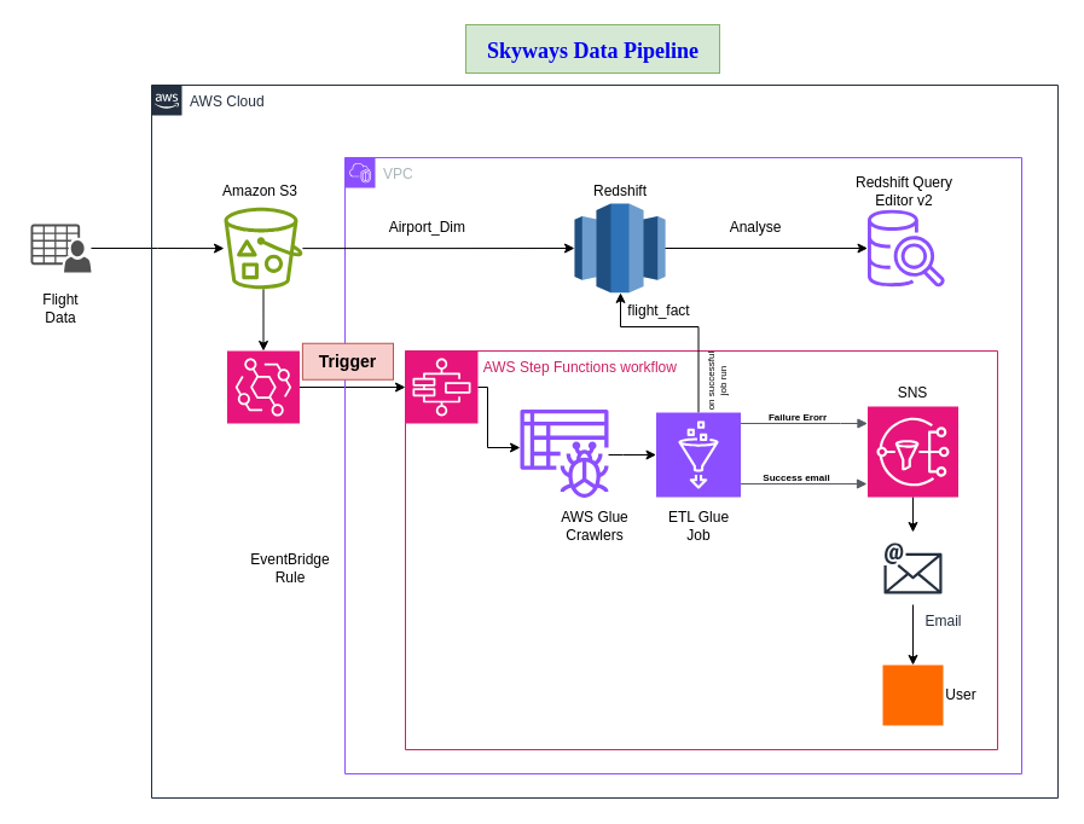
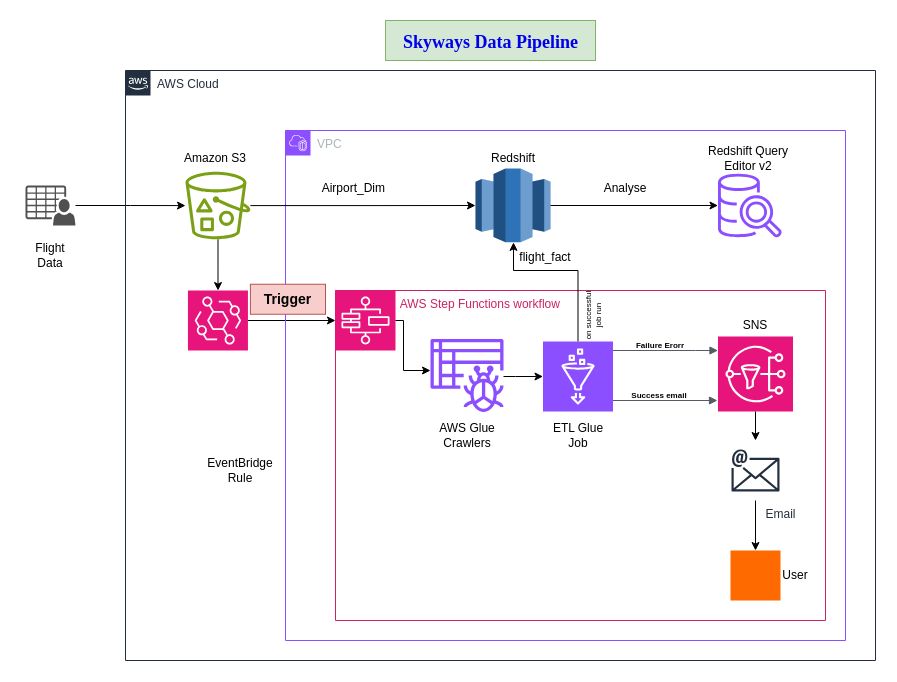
  <mxCell id="0" />
  <mxCell id="1" parent="0" />
  <mxCell id="2" value="" style="edgeStyle=orthogonalEdgeStyle;rounded=0;orthogonalLoop=1;jettySize=auto;html=1;" edge="1" parent="1" source="3" target="38"><mxGeometry relative="1" as="geometry"><mxPoint x="140" y="220" as="targetPoint" /></mxGeometry></mxCell>
  <mxCell id="3" value="" style="sketch=0;pointerEvents=1;shadow=0;dashed=0;html=1;strokeColor=none;fillColor=#505050;labelPosition=center;verticalLabelPosition=bottom;verticalAlign=top;outlineConnect=0;align=center;shape=mxgraph.office.users.csv_file;" vertex="1" parent="1"><mxGeometry x="25" y="185" width="50" height="40" as="geometry" /></mxCell>
  <mxCell id="4" value="" style="edgeStyle=orthogonalEdgeStyle;rounded=0;orthogonalLoop=1;jettySize=auto;html=1;" edge="1" parent="1" source="38" target="6"><mxGeometry relative="1" as="geometry" /></mxCell>
  <mxCell id="5" value="" style="edgeStyle=orthogonalEdgeStyle;rounded=0;orthogonalLoop=1;jettySize=auto;html=1;" edge="1" parent="1" source="6" target="8"><mxGeometry relative="1" as="geometry" /></mxCell>
  <mxCell id="6" value="" style="sketch=0;points=[[0,0,0],[0.25,0,0],[0.5,0,0],[0.75,0,0],[1,0,0],[0,1,0],[0.25,1,0],[0.5,1,0],[0.75,1,0],[1,1,0],[0,0.25,0],[0,0.5,0],[0,0.75,0],[1,0.25,0],[1,0.5,0],[1,0.75,0]];outlineConnect=0;fontColor=#232F3E;fillColor=#E7157B;strokeColor=#ffffff;dashed=0;verticalLabelPosition=bottom;verticalAlign=top;align=center;html=1;fontSize=12;fontStyle=0;aspect=fixed;shape=mxgraph.aws4.resourceIcon;resIcon=mxgraph.aws4.eventbridge;" vertex="1" parent="1"><mxGeometry x="187.45" y="290" width="60" height="60" as="geometry" /></mxCell>
  <mxCell id="7" value="&amp;nbsp; &amp;nbsp; &amp;nbsp; &amp;nbsp; &amp;nbsp; AWS Step Functions workflow" style="points=[[0,0],[0.25,0],[0.5,0],[0.75,0],[1,0],[1,0.25],[1,0.5],[1,0.75],[1,1],[0.75,1],[0.5,1],[0.25,1],[0,1],[0,0.75],[0,0.5],[0,0.25]];outlineConnect=0;gradientColor=none;html=1;whiteSpace=wrap;fontSize=12;fontStyle=0;container=1;pointerEvents=0;collapsible=0;recursiveResize=0;shape=mxgraph.aws4.group;grIcon=mxgraph.aws4.group_aws_step_functions_workflow;strokeColor=#CD2264;fillColor=none;verticalAlign=top;align=left;spacingLeft=30;fontColor=#CD2264;dashed=0;" vertex="1" parent="1"><mxGeometry x="335" y="290" width="490" height="330" as="geometry" /></mxCell>
  <mxCell id="8" value="" style="sketch=0;points=[[0,0,0],[0.25,0,0],[0.5,0,0],[0.75,0,0],[1,0,0],[0,1,0],[0.25,1,0],[0.5,1,0],[0.75,1,0],[1,1,0],[0,0.25,0],[0,0.5,0],[0,0.75,0],[1,0.25,0],[1,0.5,0],[1,0.75,0]];outlineConnect=0;fontColor=#232F3E;fillColor=#E7157B;strokeColor=#ffffff;dashed=0;verticalLabelPosition=bottom;verticalAlign=top;align=center;html=1;fontSize=12;fontStyle=0;aspect=fixed;shape=mxgraph.aws4.resourceIcon;resIcon=mxgraph.aws4.step_functions;" vertex="1" parent="7"><mxGeometry width="60" height="60" as="geometry" /></mxCell>
  <mxCell id="9" value="VPC" style="points=[[0,0],[0.25,0],[0.5,0],[0.75,0],[1,0],[1,0.25],[1,0.5],[1,0.75],[1,1],[0.75,1],[0.5,1],[0.25,1],[0,1],[0,0.75],[0,0.5],[0,0.25]];outlineConnect=0;gradientColor=none;html=1;whiteSpace=wrap;fontSize=12;fontStyle=0;container=1;pointerEvents=0;collapsible=0;recursiveResize=0;shape=mxgraph.aws4.group;grIcon=mxgraph.aws4.group_vpc2;strokeColor=#8C4FFF;fillColor=none;verticalAlign=top;align=left;spacingLeft=30;fontColor=#AAB7B8;dashed=0;" vertex="1" parent="1"><mxGeometry x="285" y="130" width="560" height="510" as="geometry" /></mxCell>
  <mxCell id="10" value="&lt;h3&gt;&lt;b&gt;Trigger&lt;/b&gt;&lt;/h3&gt;" style="text;html=1;align=center;verticalAlign=middle;whiteSpace=wrap;rounded=0;fillColor=#f8cecc;strokeColor=#b85450;" vertex="1" parent="9"><mxGeometry x="-35.1" y="153.75" width="75.1" height="30" as="geometry" /></mxCell>
  <mxCell id="11" value="AWS Cloud" style="points=[[0,0],[0.25,0],[0.5,0],[0.75,0],[1,0],[1,0.25],[1,0.5],[1,0.75],[1,1],[0.75,1],[0.5,1],[0.25,1],[0,1],[0,0.75],[0,0.5],[0,0.25]];outlineConnect=0;gradientColor=none;html=1;whiteSpace=wrap;fontSize=12;fontStyle=0;container=1;pointerEvents=0;collapsible=0;recursiveResize=0;shape=mxgraph.aws4.group;grIcon=mxgraph.aws4.group_aws_cloud_alt;strokeColor=#232F3E;fillColor=none;verticalAlign=top;align=left;spacingLeft=30;fontColor=#232F3E;dashed=0;" vertex="1" parent="1"><mxGeometry x="125" y="70" width="750" height="590" as="geometry" /></mxCell>
  <mxCell id="12" value="Amazon S3" style="text;html=1;align=center;verticalAlign=middle;whiteSpace=wrap;rounded=0;" vertex="1" parent="11"><mxGeometry x="54.9" y="73.13" width="70" height="30" as="geometry" /></mxCell>
  <mxCell id="13" value="EventBridge Rule" style="text;html=1;align=center;verticalAlign=middle;whiteSpace=wrap;rounded=0;" vertex="1" parent="11"><mxGeometry x="84.9" y="385" width="60" height="30" as="geometry" /></mxCell>
  <mxCell id="14" value="Redshift" style="text;html=1;align=center;verticalAlign=middle;whiteSpace=wrap;rounded=0;" vertex="1" parent="11"><mxGeometry x="357.5" y="73.13" width="60" height="30" as="geometry" /></mxCell>
  <mxCell id="15" value="Redshift Query Editor v2" style="text;html=1;align=center;verticalAlign=middle;whiteSpace=wrap;rounded=0;" vertex="1" parent="11"><mxGeometry x="577.5" y="73.13" width="90" height="30" as="geometry" /></mxCell>
- <mxCell id="16" value="AWS Glue Crawlers" style="text;html=1;align=center;verticalAlign=middle;whiteSpace=wrap;rounded=0;" vertex="1" parent="11"><mxGeometry x="336.5" y="350" width="60" height="30" as="geometry" /></mxCell>
+ <mxCell id="16" value="AWS Glue Crawlers" style="text;html=1;align=center;verticalAlign=middle;whiteSpace=wrap;rounded=0;" vertex="1" parent="11"><mxGeometry x="311.5" y="350" width="60" height="30" as="geometry" /></mxCell>
  <mxCell id="17" value="ETL Glue Job" style="text;html=1;align=center;verticalAlign=middle;whiteSpace=wrap;rounded=0;" vertex="1" parent="11"><mxGeometry x="417.5" y="350" width="70" height="30" as="geometry" /></mxCell>
  <mxCell id="18" value="&lt;h6&gt;Failure Erorr&lt;/h6&gt;" style="text;html=1;align=center;verticalAlign=middle;whiteSpace=wrap;rounded=0;" vertex="1" parent="11"><mxGeometry x="500" y="260" width="70" height="30" as="geometry" /></mxCell>
  <mxCell id="19" value="&lt;h6&gt;Success email&lt;/h6&gt;" style="text;html=1;align=center;verticalAlign=middle;whiteSpace=wrap;rounded=0;" vertex="1" parent="11"><mxGeometry x="500" y="310" width="67.5" height="30" as="geometry" /></mxCell>
  <mxCell id="20" value="SNS" style="text;html=1;align=center;verticalAlign=middle;whiteSpace=wrap;rounded=0;" vertex="1" parent="11"><mxGeometry x="600" y="240" width="60" height="30" as="geometry" /></mxCell>
  <mxCell id="21" value="User" style="text;html=1;align=center;verticalAlign=middle;whiteSpace=wrap;rounded=0;" vertex="1" parent="11"><mxGeometry x="640" y="490" width="60" height="30" as="geometry" /></mxCell>
  <mxCell id="22" value="Airport_Dim&amp;nbsp;" style="text;html=1;align=center;verticalAlign=middle;whiteSpace=wrap;rounded=0;" vertex="1" parent="11"><mxGeometry x="200" y="103.13" width="60" height="30" as="geometry" /></mxCell>
  <mxCell id="23" value="Analyse" style="text;html=1;align=center;verticalAlign=middle;whiteSpace=wrap;rounded=0;" vertex="1" parent="11"><mxGeometry x="470" y="103.13" width="60" height="30" as="geometry" /></mxCell>
  <mxCell id="24" value="" style="edgeStyle=orthogonalEdgeStyle;rounded=0;orthogonalLoop=1;jettySize=auto;html=1;" edge="1" parent="11" source="25" target="30"><mxGeometry relative="1" as="geometry"><mxPoint x="470" y="185" as="targetPoint" /><Array as="points"><mxPoint x="453" y="200" /><mxPoint x="388" y="200" /></Array></mxGeometry></mxCell>
  <mxCell id="25" value="" style="sketch=0;points=[[0,0,0],[0.25,0,0],[0.5,0,0],[0.75,0,0],[1,0,0],[0,1,0],[0.25,1,0],[0.5,1,0],[0.75,1,0],[1,1,0],[0,0.25,0],[0,0.5,0],[0,0.75,0],[1,0.25,0],[1,0.5,0],[1,0.75,0]];outlineConnect=0;fontColor=#232F3E;fillColor=#8C4FFF;strokeColor=#ffffff;dashed=0;verticalLabelPosition=bottom;verticalAlign=top;align=center;html=1;fontSize=12;fontStyle=0;aspect=fixed;shape=mxgraph.aws4.resourceIcon;resIcon=mxgraph.aws4.glue;" vertex="1" parent="11"><mxGeometry x="417.5" y="271" width="70" height="70" as="geometry" /></mxCell>
  <mxCell id="26" value="" style="sketch=0;points=[[0,0,0],[0.25,0,0],[0.5,0,0],[0.75,0,0],[1,0,0],[0,1,0],[0.25,1,0],[0.5,1,0],[0.75,1,0],[1,1,0],[0,0.25,0],[0,0.5,0],[0,0.75,0],[1,0.25,0],[1,0.5,0],[1,0.75,0]];outlineConnect=0;fontColor=#232F3E;fillColor=#E7157B;strokeColor=#ffffff;dashed=0;verticalLabelPosition=bottom;verticalAlign=top;align=center;html=1;fontSize=12;fontStyle=0;aspect=fixed;shape=mxgraph.aws4.resourceIcon;resIcon=mxgraph.aws4.sns;" vertex="1" parent="11"><mxGeometry x="592.5" y="266" width="75" height="75" as="geometry" /></mxCell>
  <mxCell id="27" value="" style="sketch=0;outlineConnect=0;fontColor=#232F3E;gradientColor=none;fillColor=#8C4FFF;strokeColor=none;dashed=0;verticalLabelPosition=bottom;verticalAlign=top;align=center;html=1;fontSize=12;fontStyle=0;aspect=fixed;pointerEvents=1;shape=mxgraph.aws4.glue_crawlers;" vertex="1" parent="11"><mxGeometry x="305" y="268.5" width="73" height="73" as="geometry" /></mxCell>
  <mxCell id="28" value="" style="edgeStyle=orthogonalEdgeStyle;rounded=0;orthogonalLoop=1;jettySize=auto;html=1;" edge="1" parent="11" source="27" target="25"><mxGeometry relative="1" as="geometry"><Array as="points"><mxPoint x="390" y="306" /><mxPoint x="390" y="306" /></Array></mxGeometry></mxCell>
  <mxCell id="29" value="" style="edgeStyle=orthogonalEdgeStyle;html=1;endArrow=block;elbow=vertical;startArrow=none;endFill=1;strokeColor=#545B64;rounded=0;" edge="1" parent="11" source="25"><mxGeometry width="100" relative="1" as="geometry"><mxPoint x="510" y="280" as="sourcePoint" /><mxPoint x="592.5" y="280" as="targetPoint" /><Array as="points"><mxPoint x="570" y="280" /><mxPoint x="570" y="280" /></Array></mxGeometry></mxCell>
  <mxCell id="30" value="" style="outlineConnect=0;dashed=0;verticalLabelPosition=bottom;verticalAlign=top;align=center;html=1;shape=mxgraph.aws3.redshift;fillColor=#2E73B8;gradientColor=none;" vertex="1" parent="11"><mxGeometry x="350" y="98.12" width="75" height="73.75" as="geometry" /></mxCell>
  <mxCell id="31" value="" style="sketch=0;outlineConnect=0;fontColor=#232F3E;gradientColor=none;fillColor=#8C4FFF;strokeColor=none;dashed=0;verticalLabelPosition=bottom;verticalAlign=top;align=center;html=1;fontSize=12;fontStyle=0;aspect=fixed;pointerEvents=1;shape=mxgraph.aws4.redshift_query_editor_v20_light;" vertex="1" parent="11"><mxGeometry x="592.5" y="103.12" width="63.75" height="63.75" as="geometry" /></mxCell>
  <mxCell id="32" value="" style="edgeStyle=orthogonalEdgeStyle;rounded=0;orthogonalLoop=1;jettySize=auto;html=1;" edge="1" parent="11" source="30" target="31"><mxGeometry relative="1" as="geometry" /></mxCell>
  <mxCell id="33" value="&amp;nbsp; &amp;nbsp; &amp;nbsp; &amp;nbsp; &amp;nbsp; &amp;nbsp; &amp;nbsp; &amp;nbsp;Email" style="sketch=0;outlineConnect=0;fontColor=#232F3E;gradientColor=none;strokeColor=#232F3E;fillColor=#ffffff;dashed=0;verticalLabelPosition=bottom;verticalAlign=top;align=center;html=1;fontSize=12;fontStyle=0;aspect=fixed;shape=mxgraph.aws4.resourceIcon;resIcon=mxgraph.aws4.email;" vertex="1" parent="11"><mxGeometry x="600" y="370" width="60" height="60" as="geometry" /></mxCell>
  <mxCell id="34" style="edgeStyle=orthogonalEdgeStyle;rounded=0;orthogonalLoop=1;jettySize=auto;html=1;exitX=0.5;exitY=1;exitDx=0;exitDy=0;exitPerimeter=0;" edge="1" parent="11" source="26" target="33"><mxGeometry relative="1" as="geometry" /></mxCell>
  <mxCell id="35" value="" style="points=[];aspect=fixed;html=1;align=center;shadow=0;dashed=0;fillColor=#FF6A00;strokeColor=none;shape=mxgraph.alibaba_cloud.user;" vertex="1" parent="11"><mxGeometry x="605" y="480" width="50" height="50" as="geometry" /></mxCell>
  <mxCell id="36" value="" style="edgeStyle=orthogonalEdgeStyle;rounded=0;orthogonalLoop=1;jettySize=auto;html=1;" edge="1" parent="11" source="33" target="35"><mxGeometry relative="1" as="geometry" /></mxCell>
  <mxCell id="37" value="" style="edgeStyle=orthogonalEdgeStyle;html=1;endArrow=block;elbow=vertical;startArrow=none;endFill=1;strokeColor=#545B64;rounded=0;" edge="1" parent="11"><mxGeometry width="100" relative="1" as="geometry"><mxPoint x="487.5" y="330" as="sourcePoint" /><mxPoint x="592" y="330" as="targetPoint" /><Array as="points"><mxPoint x="569.5" y="330" /><mxPoint x="569.5" y="330" /></Array></mxGeometry></mxCell>
  <mxCell id="38" value="" style="sketch=0;outlineConnect=0;fontColor=#232F3E;gradientColor=none;fillColor=#7AA116;strokeColor=none;dashed=0;verticalLabelPosition=bottom;verticalAlign=top;align=center;html=1;fontSize=12;fontStyle=0;aspect=fixed;pointerEvents=1;shape=mxgraph.aws4.bucket_with_objects;" vertex="1" parent="11"><mxGeometry x="60" y="101.25" width="64.9" height="67.5" as="geometry" /></mxCell>
  <mxCell id="39" value="" style="edgeStyle=orthogonalEdgeStyle;rounded=0;orthogonalLoop=1;jettySize=auto;html=1;entryX=0;entryY=0.5;entryDx=0;entryDy=0;entryPerimeter=0;" edge="1" parent="11" source="38" target="30"><mxGeometry relative="1" as="geometry"><mxPoint x="237.35" y="140.0" as="targetPoint" /></mxGeometry></mxCell>
  <mxCell id="40" value="&lt;h6&gt;&lt;span style=&quot;font-weight: normal;&quot;&gt;on successful job run&lt;/span&gt;&lt;/h6&gt;" style="text;html=1;align=center;verticalAlign=middle;whiteSpace=wrap;rounded=0;rotation=270;" vertex="1" parent="11"><mxGeometry x="440" y="235" width="55" height="20" as="geometry" /></mxCell>
  <mxCell id="41" value="flight_fact" style="text;html=1;align=center;verticalAlign=middle;whiteSpace=wrap;rounded=0;" vertex="1" parent="11"><mxGeometry x="390" y="171.87" width="60" height="30" as="geometry" /></mxCell>
  <mxCell id="42" value="Flight Data" style="text;html=1;align=center;verticalAlign=middle;whiteSpace=wrap;rounded=0;" vertex="1" parent="1"><mxGeometry x="20" y="240" width="60" height="30" as="geometry" /></mxCell>
  <mxCell id="43" value="" style="edgeStyle=orthogonalEdgeStyle;rounded=0;orthogonalLoop=1;jettySize=auto;html=1;" edge="1" parent="1" source="8" target="27"><mxGeometry relative="1" as="geometry"><Array as="points"><mxPoint x="403" y="320" /><mxPoint x="403" y="370" /></Array></mxGeometry></mxCell>
  <mxCell id="44" value="&lt;a style=&quot;box-sizing: border-box; background: var(--control-transparent-bgColor-hover); display: flex; align-items: center; min-width: 3ch; line-height: var(--text-body-lineHeight-medium, 1.429); border-radius: var(--borderRadius-medium); padding-inline: var(--control-medium-paddingInline-condensed, var(--base-size-8)); padding-block: var(--control-medium-paddingBlock, 6px); text-align: left; text-wrap-mode: wrap; text-decoration-line: none !important;&quot; class=&quot;AppHeader-context-item&quot; data-view-component=&quot;true&quot; aria-current=&quot;page&quot; href=&quot;https://github.com/Nryreddy/Skyways_Data_Ingestion&quot; data-analytics-event=&quot;{&amp;quot;category&amp;quot;:&amp;quot;SiteHeaderComponent&amp;quot;,&amp;quot;action&amp;quot;:&amp;quot;context_region_crumb&amp;quot;,&amp;quot;label&amp;quot;:&amp;quot;Skyways_Data_Ingestion&amp;quot;,&amp;quot;screen_size&amp;quot;:&amp;quot;full&amp;quot;}&quot;&gt;&lt;span style=&quot;box-sizing: border-box; display: inline-block; overflow: hidden; text-overflow: ellipsis; text-wrap-mode: nowrap;&quot; class=&quot;AppHeader-context-item-label&quot;&gt;&lt;font style=&quot;font-size: 18px;&quot; face=&quot;Comic Sans MS&quot;&gt;Skyways Data Pipeline&lt;/font&gt;&lt;/span&gt;&lt;/a&gt;" style="text;strokeColor=#82b366;fillColor=#d5e8d4;html=1;fontSize=24;fontStyle=1;verticalAlign=middle;align=center;" vertex="1" parent="1"><mxGeometry x="385" y="20" width="210" height="40" as="geometry" /></mxCell>
